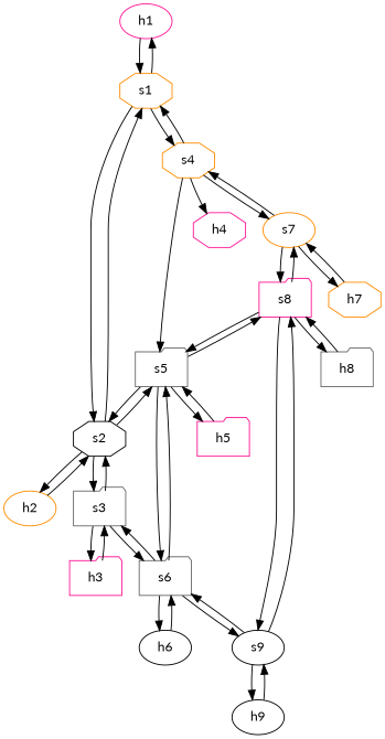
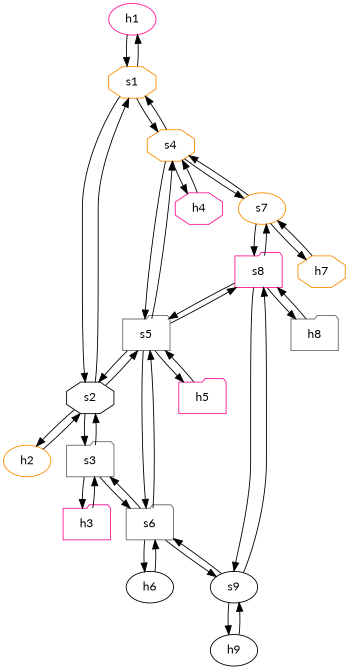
  digraph {
    fontname=Lato
    node [color=deeppink fontname=Lato shape=folder type=host]
    edge [capacity="1Gbps" cost=1 dst_port=1 fontname=Lato src_port=1]
    h1 [ip="172.31.1.100" mac="00:00:00:00:00:01" shape=ellipse]
    s1 [color=darkorange ip="172.31.1.1" shape=octagon type=switch]
    s2 [color=black ip="172.31.2.1" shape=octagon type=switch]
    s4 [color=darkorange ip="172.31.4.1" shape=octagon type=switch]
    h2 [color=darkorange ip="172.31.2.100" mac="00:00:00:00:00:02" shape=ellipse]
    s3 [color=gray40 ip="172.31.3.1" type=switch]
    s5 [color=gray40 ip="172.31.5.1" type=switch]
    h3 [ip="172.31.3.100" mac="00:00:00:00:00:03"]
    s6 [color=gray40 ip="172.31.6.1" type=switch]
    h4 [ip="172.31.4.100" mac="00:00:00:00:00:04" shape=octagon]
    s7 [color=darkorange ip="172.31.7.1" shape=ellipse type=switch]
    h5 [ip="172.31.5.100" mac="00:00:00:00:00:05"]
    s8 [ip="172.31.8.1" type=switch]
    h6 [color=black ip="172.31.6.100" mac="00:00:00:00:00:06" shape=ellipse]
    s9 [color=black ip="172.31.9.1" shape=ellipse type=switch]
    h7 [color=darkorange ip="172.31.7.100" mac="00:00:00:00:00:07" shape=octagon]
    h8 [color=gray40 ip="172.31.8.100" mac="00:00:00:00:00:08"]
    h9 [color=black ip="172.31.9.100" mac="00:00:00:00:00:09" shape=ellipse]
    h1 -> s1
    s1 -> h1
    s1 -> s2 [dst_port=2 src_port=2]
    s1 -> s4 [dst_port=2 src_port=3]
    s2 -> s1 [dst_port=2 src_port=2]
    s2 -> h2
    s2 -> s3 [dst_port=2 src_port=3]
    s2 -> s5 [src_port=4]
    s4 -> s1 [dst_port=3 src_port=2]
    s4 -> s5 [dst_port=2 src_port=4]
    s4 -> h4
    s4 -> s7 [dst_port=3 src_port=3]
    h2 -> s2
    s3 -> s2 [dst_port=3 src_port=2]
    s3 -> h3
    s3 -> s6 [dst_port=2 src_port=3]
    s5 -> s2 [dst_port=4]
+   s5 -> s4 [dst_port=4 src_port=2]
    s5 -> s6 [dst_port=4 src_port=3]
    s5 -> h5
    s5 -> s8 [dst_port=4 src_port=4]
    h3 -> s3
    s6 -> s3 [dst_port=3 src_port=2]
    s6 -> s5 [dst_port=3 src_port=4]
    s6 -> h6
    s6 -> s9 [dst_port=3 src_port=3]
+   h4 -> s4
    s7 -> s4 [dst_port=3 src_port=3]
    s7 -> s8 [dst_port=2 src_port=2]
    s7 -> h7
    h5 -> s5
    s8 -> s5 [dst_port=4 src_port=4]
    s8 -> s7 [dst_port=2 src_port=2]
    s8 -> s9 [dst_port=2 src_port=3]
    s8 -> h8
    h6 -> s6
    s9 -> s6 [dst_port=3 src_port=3]
    s9 -> s8 [dst_port=3 src_port=2]
    s9 -> h9
    h7 -> s7
    h8 -> s8
    h9 -> s9
  }
